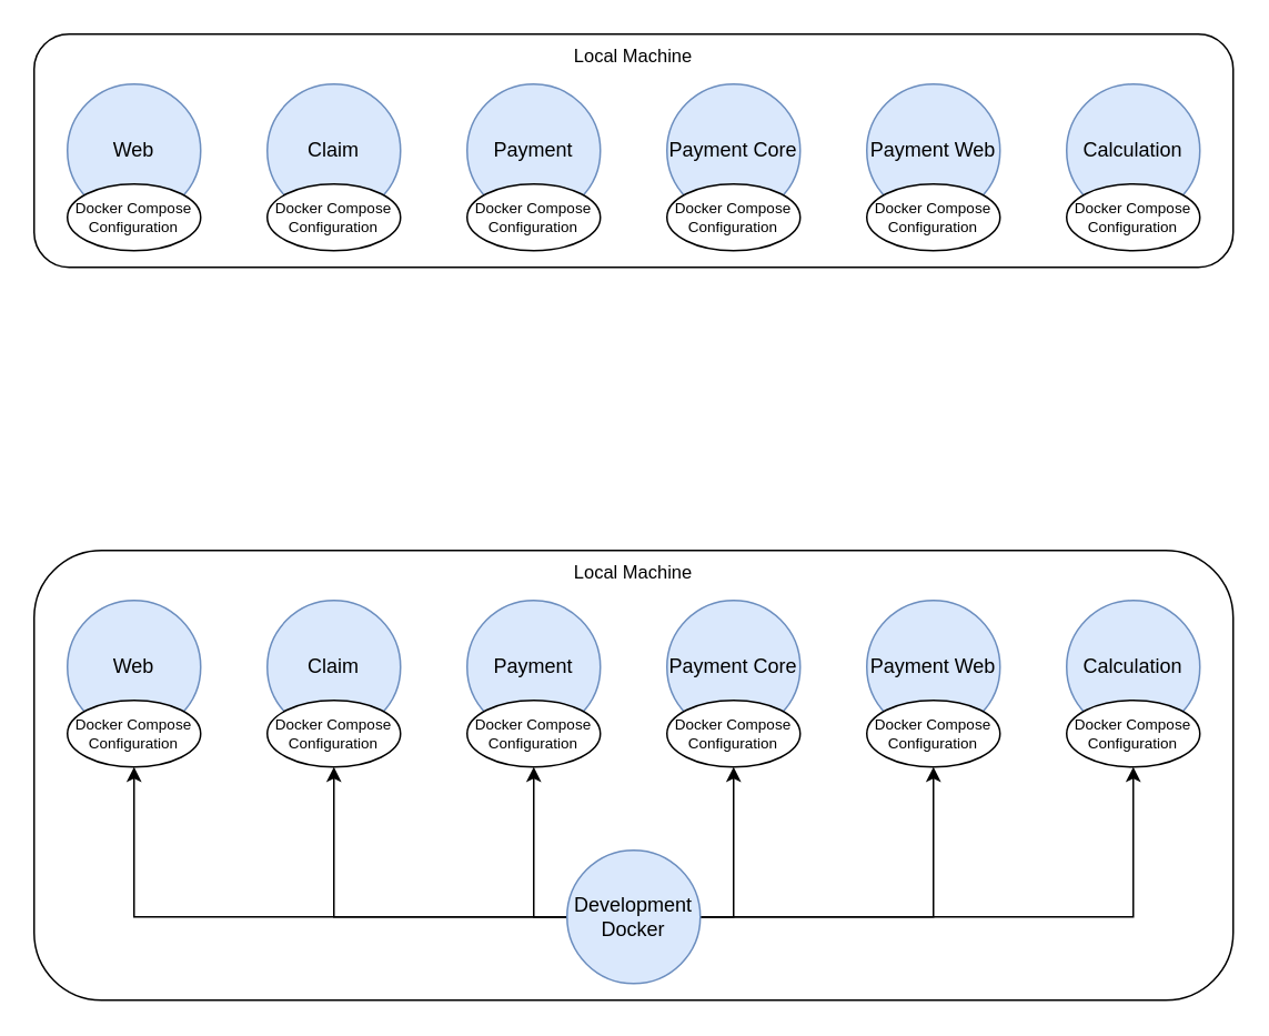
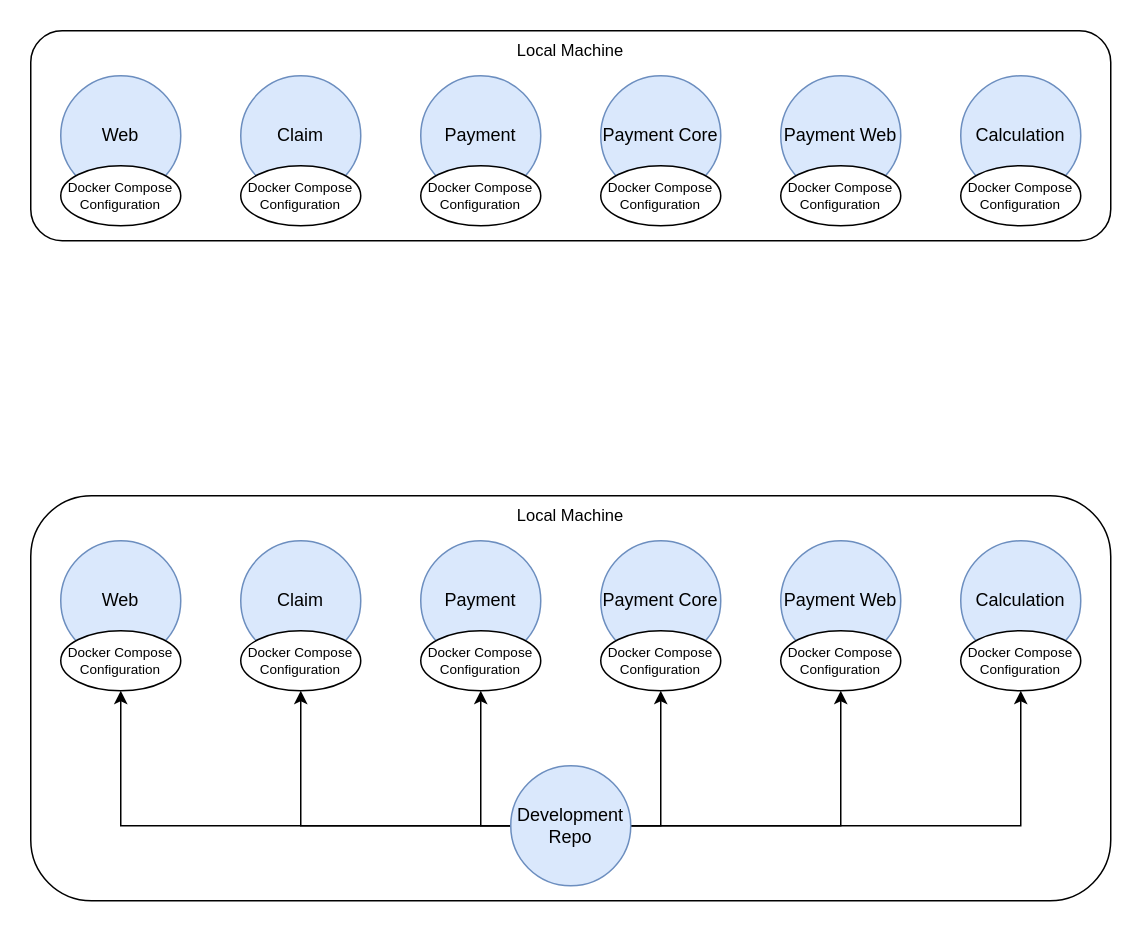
  <mxCell id="0" />
  <mxCell id="1" parent="0" />
  <mxCell id="2" value="Local Machine" style="rounded=1;whiteSpace=wrap;html=1;fontSize=11;verticalAlign=top;align=center;" vertex="1" parent="1"><mxGeometry x="20" y="20" width="720" height="140" as="geometry" /></mxCell>
  <mxCell id="3" value="Web" style="ellipse;whiteSpace=wrap;html=1;aspect=fixed;fillColor=#dae8fc;strokeColor=#6c8ebf;" vertex="1" parent="1"><mxGeometry x="40" y="50" width="80" height="80" as="geometry" /></mxCell>
  <mxCell id="4" value="Claim" style="ellipse;whiteSpace=wrap;html=1;aspect=fixed;fillColor=#dae8fc;strokeColor=#6c8ebf;" vertex="1" parent="1"><mxGeometry x="160" y="50" width="80" height="80" as="geometry" /></mxCell>
  <mxCell id="5" value="Payment" style="ellipse;whiteSpace=wrap;html=1;aspect=fixed;fillColor=#dae8fc;strokeColor=#6c8ebf;" vertex="1" parent="1"><mxGeometry x="280" y="50" width="80" height="80" as="geometry" /></mxCell>
  <mxCell id="6" value="Payment Core" style="ellipse;whiteSpace=wrap;html=1;aspect=fixed;fillColor=#dae8fc;strokeColor=#6c8ebf;" vertex="1" parent="1"><mxGeometry x="400" y="50" width="80" height="80" as="geometry" /></mxCell>
  <mxCell id="7" value="Payment Web" style="ellipse;whiteSpace=wrap;html=1;aspect=fixed;fillColor=#dae8fc;strokeColor=#6c8ebf;" vertex="1" parent="1"><mxGeometry x="520" y="50" width="80" height="80" as="geometry" /></mxCell>
  <mxCell id="8" value="Calculation" style="ellipse;whiteSpace=wrap;html=1;aspect=fixed;fillColor=#dae8fc;strokeColor=#6c8ebf;" vertex="1" parent="1"><mxGeometry x="640" y="50" width="80" height="80" as="geometry" /></mxCell>
  <mxCell id="9" value="Docker Compose&lt;br style=&quot;font-size: 9px;&quot;&gt;Configuration" style="ellipse;whiteSpace=wrap;html=1;fontSize=9;" vertex="1" parent="1"><mxGeometry x="160" y="110" width="80" height="40" as="geometry" /></mxCell>
  <mxCell id="10" value="Docker Compose&lt;br style=&quot;font-size: 9px;&quot;&gt;Configuration" style="ellipse;whiteSpace=wrap;html=1;fontSize=9;" vertex="1" parent="1"><mxGeometry x="40" y="110" width="80" height="40" as="geometry" /></mxCell>
  <mxCell id="11" value="Docker Compose&lt;br style=&quot;font-size: 9px;&quot;&gt;Configuration" style="ellipse;whiteSpace=wrap;html=1;fontSize=9;" vertex="1" parent="1"><mxGeometry x="640" y="110" width="80" height="40" as="geometry" /></mxCell>
  <mxCell id="12" value="Docker Compose&lt;br style=&quot;font-size: 9px;&quot;&gt;Configuration" style="ellipse;whiteSpace=wrap;html=1;fontSize=9;" vertex="1" parent="1"><mxGeometry x="520" y="110" width="80" height="40" as="geometry" /></mxCell>
  <mxCell id="13" value="Docker Compose&lt;br style=&quot;font-size: 9px;&quot;&gt;Configuration" style="ellipse;whiteSpace=wrap;html=1;fontSize=9;" vertex="1" parent="1"><mxGeometry x="400" y="110" width="80" height="40" as="geometry" /></mxCell>
  <mxCell id="14" value="Docker Compose&lt;br style=&quot;font-size: 9px;&quot;&gt;Configuration" style="ellipse;whiteSpace=wrap;html=1;fontSize=9;" vertex="1" parent="1"><mxGeometry x="280" y="110" width="80" height="40" as="geometry" /></mxCell>
  <mxCell id="15" value="Local Machine" style="rounded=1;whiteSpace=wrap;html=1;fontSize=11;verticalAlign=top;align=center;" vertex="1" parent="1"><mxGeometry x="20" y="330" width="720" height="270" as="geometry" /></mxCell>
  <mxCell id="16" value="Web" style="ellipse;whiteSpace=wrap;html=1;aspect=fixed;fillColor=#dae8fc;strokeColor=#6c8ebf;" vertex="1" parent="1"><mxGeometry x="40" y="360" width="80" height="80" as="geometry" /></mxCell>
  <mxCell id="17" value="Claim" style="ellipse;whiteSpace=wrap;html=1;aspect=fixed;fillColor=#dae8fc;strokeColor=#6c8ebf;" vertex="1" parent="1"><mxGeometry x="160" y="360" width="80" height="80" as="geometry" /></mxCell>
  <mxCell id="18" value="Payment" style="ellipse;whiteSpace=wrap;html=1;aspect=fixed;fillColor=#dae8fc;strokeColor=#6c8ebf;" vertex="1" parent="1"><mxGeometry x="280" y="360" width="80" height="80" as="geometry" /></mxCell>
  <mxCell id="19" value="Payment Core" style="ellipse;whiteSpace=wrap;html=1;aspect=fixed;fillColor=#dae8fc;strokeColor=#6c8ebf;" vertex="1" parent="1"><mxGeometry x="400" y="360" width="80" height="80" as="geometry" /></mxCell>
  <mxCell id="20" value="Payment Web" style="ellipse;whiteSpace=wrap;html=1;aspect=fixed;fillColor=#dae8fc;strokeColor=#6c8ebf;" vertex="1" parent="1"><mxGeometry x="520" y="360" width="80" height="80" as="geometry" /></mxCell>
  <mxCell id="21" value="Calculation" style="ellipse;whiteSpace=wrap;html=1;aspect=fixed;fillColor=#dae8fc;strokeColor=#6c8ebf;" vertex="1" parent="1"><mxGeometry x="640" y="360" width="80" height="80" as="geometry" /></mxCell>
  <mxCell id="22" value="Docker Compose&lt;br style=&quot;font-size: 9px;&quot;&gt;Configuration" style="ellipse;whiteSpace=wrap;html=1;fontSize=9;" vertex="1" parent="1"><mxGeometry x="160" y="420" width="80" height="40" as="geometry" /></mxCell>
  <mxCell id="23" value="Docker Compose&lt;br style=&quot;font-size: 9px;&quot;&gt;Configuration" style="ellipse;whiteSpace=wrap;html=1;fontSize=9;" vertex="1" parent="1"><mxGeometry x="40" y="420" width="80" height="40" as="geometry" /></mxCell>
  <mxCell id="24" value="Docker Compose&lt;br style=&quot;font-size: 9px;&quot;&gt;Configuration" style="ellipse;whiteSpace=wrap;html=1;fontSize=9;" vertex="1" parent="1"><mxGeometry x="640" y="420" width="80" height="40" as="geometry" /></mxCell>
  <mxCell id="25" value="Docker Compose&lt;br style=&quot;font-size: 9px;&quot;&gt;Configuration" style="ellipse;whiteSpace=wrap;html=1;fontSize=9;" vertex="1" parent="1"><mxGeometry x="520" y="420" width="80" height="40" as="geometry" /></mxCell>
  <mxCell id="26" value="Docker Compose&lt;br style=&quot;font-size: 9px;&quot;&gt;Configuration" style="ellipse;whiteSpace=wrap;html=1;fontSize=9;" vertex="1" parent="1"><mxGeometry x="400" y="420" width="80" height="40" as="geometry" /></mxCell>
  <mxCell id="27" value="Docker Compose&lt;br style=&quot;font-size: 9px;&quot;&gt;Configuration" style="ellipse;whiteSpace=wrap;html=1;fontSize=9;" vertex="1" parent="1"><mxGeometry x="280" y="420" width="80" height="40" as="geometry" /></mxCell>
  <mxCell id="28" style="edgeStyle=orthogonalEdgeStyle;rounded=0;orthogonalLoop=1;jettySize=auto;html=1;fontSize=11;" edge="1" parent="1" source="34" target="23"><mxGeometry relative="1" as="geometry" /></mxCell>
  <mxCell id="29" style="edgeStyle=orthogonalEdgeStyle;rounded=0;orthogonalLoop=1;jettySize=auto;html=1;fontSize=11;" edge="1" parent="1" source="34" target="22"><mxGeometry relative="1" as="geometry" /></mxCell>
  <mxCell id="30" style="edgeStyle=orthogonalEdgeStyle;rounded=0;orthogonalLoop=1;jettySize=auto;html=1;entryX=0.5;entryY=1;entryDx=0;entryDy=0;fontSize=11;exitX=0;exitY=0.5;exitDx=0;exitDy=0;" edge="1" parent="1" source="34" target="27"><mxGeometry relative="1" as="geometry"><Array as="points"><mxPoint x="320" y="550" /></Array></mxGeometry></mxCell>
  <mxCell id="31" style="edgeStyle=orthogonalEdgeStyle;rounded=0;orthogonalLoop=1;jettySize=auto;html=1;fontSize=11;exitX=1;exitY=0.5;exitDx=0;exitDy=0;" edge="1" parent="1" source="34" target="26"><mxGeometry relative="1" as="geometry" /></mxCell>
  <mxCell id="32" style="edgeStyle=orthogonalEdgeStyle;rounded=0;orthogonalLoop=1;jettySize=auto;html=1;entryX=0.5;entryY=1;entryDx=0;entryDy=0;fontSize=11;" edge="1" parent="1" source="34" target="25"><mxGeometry relative="1" as="geometry" /></mxCell>
  <mxCell id="33" style="edgeStyle=orthogonalEdgeStyle;rounded=0;orthogonalLoop=1;jettySize=auto;html=1;fontSize=11;" edge="1" parent="1" source="34" target="24"><mxGeometry relative="1" as="geometry" /></mxCell>
- <mxCell id="34" value="Development Docker" style="ellipse;whiteSpace=wrap;html=1;aspect=fixed;fillColor=#dae8fc;strokeColor=#6c8ebf;" vertex="1" parent="1"><mxGeometry x="340" y="510" width="80" height="80" as="geometry" /></mxCell>
+ <mxCell id="34" value="Development Repo" style="ellipse;whiteSpace=wrap;html=1;aspect=fixed;fillColor=#dae8fc;strokeColor=#6c8ebf;" vertex="1" parent="1"><mxGeometry x="340" y="510" width="80" height="80" as="geometry" /></mxCell>
